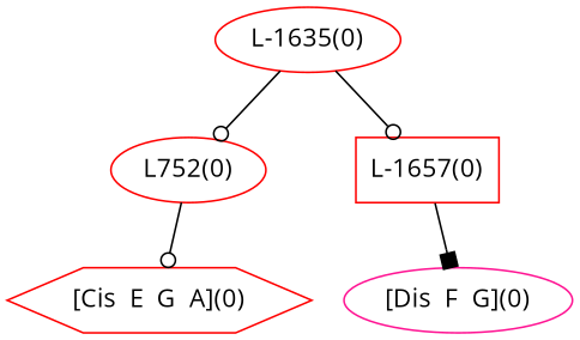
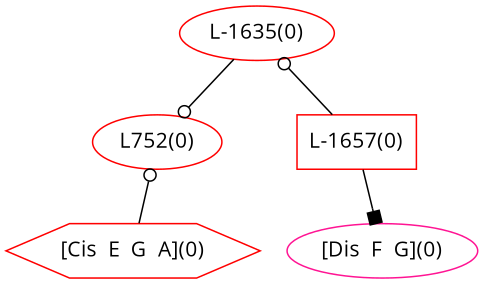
  digraph {
    fontname="Open Sans"
    node [color=red fontname="Open Sans" shape=ellipse]
    edge [arrowhead=odot fontname="Open Sans"]
    "L-1635(0)"
    "L752(0)"
    n3 [label="L-1657(0)" shape=box]
    "[Cis  E  G  A](0)" [shape=hexagon]
    "[Dis  F  G](0)" [color=deeppink]
    subgraph sub_1 {
      rank=min
      "L-1635(0)"
    }
    subgraph sub_2 {
      rank=same
      "L752(0)"
      n3
    }
    subgraph sub_3 {
      rank=max
      "[Cis  E  G  A](0)"
      "[Dis  F  G](0)"
    }
    "L-1635(0)" -> "L752(0)"
-   "L-1635(0)" -> n3
-   "L752(0)" -> "[Cis  E  G  A](0)"
+   n3 -> "L-1635(0)"
+   "[Cis  E  G  A](0)" -> "L752(0)"
    n3 -> "[Dis  F  G](0)" [arrowhead=box]
  }
